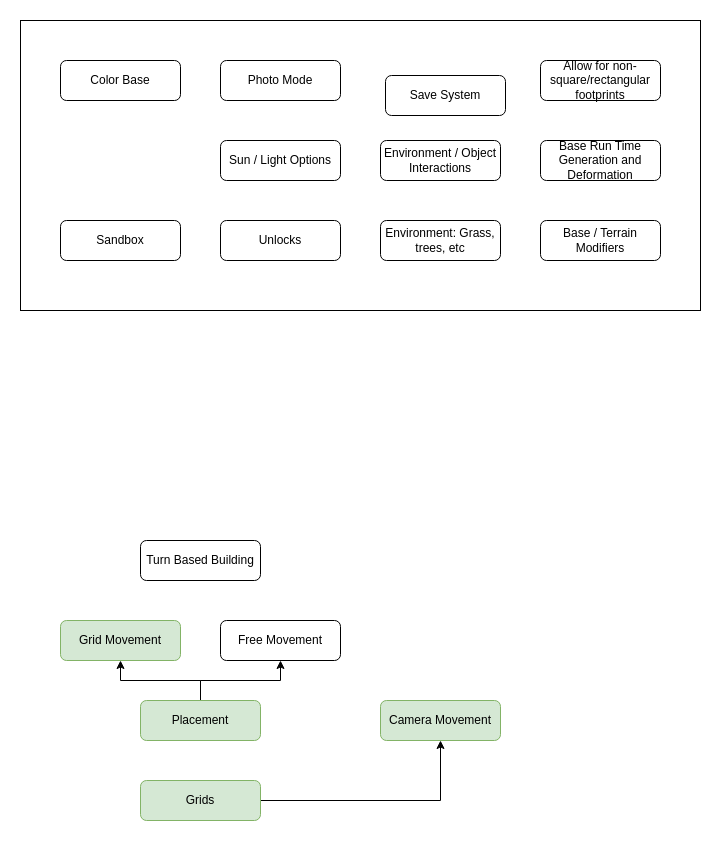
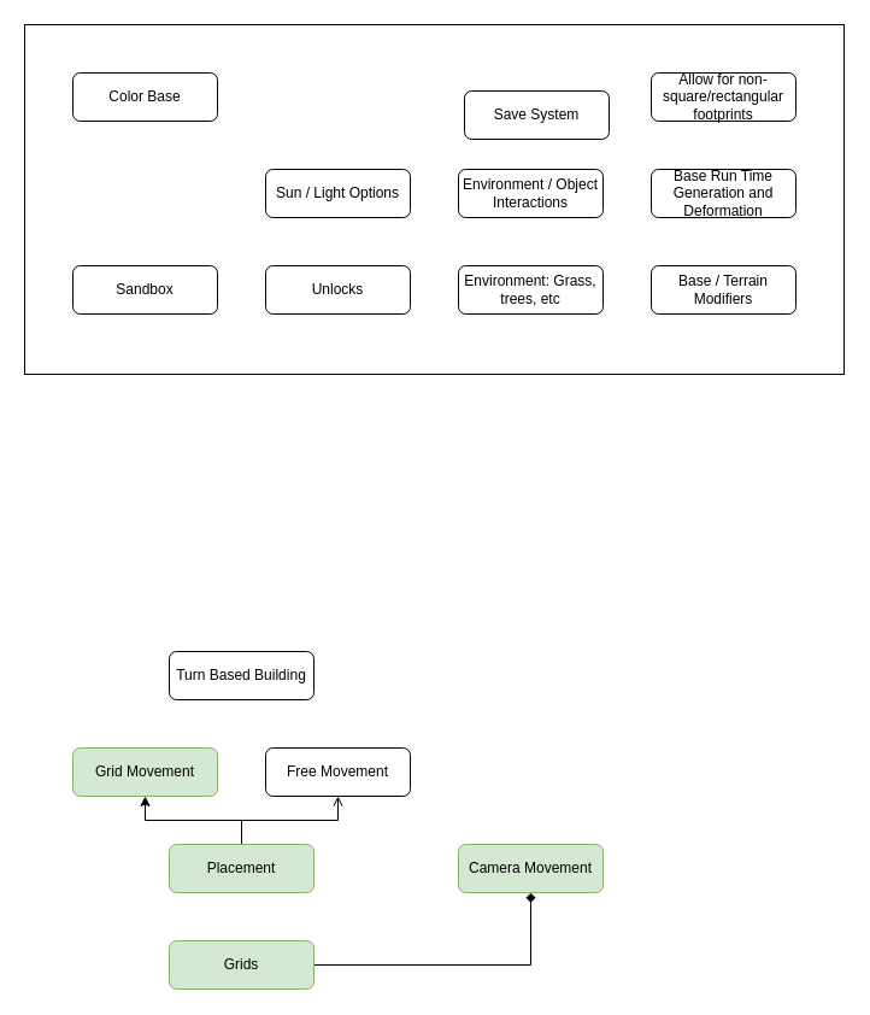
  <mxCell id="0" />
  <mxCell id="1" parent="0" />
  <mxCell id="2" value="" style="rounded=0;whiteSpace=wrap;html=1;fillColor=none;" parent="1" vertex="1"><mxGeometry x="20" y="20" width="680" height="290" as="geometry" /></mxCell>
- <mxCell id="3" style="edgeStyle=orthogonalEdgeStyle;rounded=0;orthogonalLoop=1;jettySize=auto;html=1;entryX=0.5;entryY=1;entryDx=0;entryDy=0;" parent="1" source="4" target="8" edge="1"><mxGeometry relative="1" as="geometry" /></mxCell>
+ <mxCell id="3" style="edgeStyle=orthogonalEdgeStyle;rounded=0;orthogonalLoop=1;jettySize=auto;html=1;entryX=0.5;entryY=1;entryDx=0;entryDy=0;endArrow=diamond;" parent="1" source="4" target="8" edge="1"><mxGeometry relative="1" as="geometry" /></mxCell>
  <mxCell id="4" value="Grids" style="rounded=1;whiteSpace=wrap;html=1;fillColor=#d5e8d4;strokeColor=#82b366;" parent="1" vertex="1"><mxGeometry x="140" y="780" width="120" height="40" as="geometry" /></mxCell>
- <mxCell id="5" style="edgeStyle=orthogonalEdgeStyle;rounded=0;orthogonalLoop=1;jettySize=auto;html=1;" parent="1" source="7" target="14" edge="1"><mxGeometry relative="1" as="geometry" /></mxCell>
+ <mxCell id="5" style="edgeStyle=orthogonalEdgeStyle;rounded=0;orthogonalLoop=1;jettySize=auto;html=1;endArrow=open;" parent="1" source="7" target="14" edge="1"><mxGeometry relative="1" as="geometry" /></mxCell>
  <mxCell id="6" style="edgeStyle=orthogonalEdgeStyle;rounded=0;orthogonalLoop=1;jettySize=auto;html=1;entryX=0.5;entryY=1;entryDx=0;entryDy=0;" parent="1" source="7" target="13" edge="1"><mxGeometry relative="1" as="geometry" /></mxCell>
  <mxCell id="7" value="Placement" style="rounded=1;whiteSpace=wrap;html=1;fillColor=#d5e8d4;strokeColor=#82b366;" parent="1" vertex="1"><mxGeometry x="140" y="700" width="120" height="40" as="geometry" /></mxCell>
  <mxCell id="8" value="Camera Movement" style="rounded=1;whiteSpace=wrap;html=1;fillColor=#d5e8d4;strokeColor=#82b366;" parent="1" vertex="1"><mxGeometry x="380" y="700" width="120" height="40" as="geometry" /></mxCell>
- <mxCell id="9" value="Photo Mode" style="rounded=1;whiteSpace=wrap;html=1;" parent="1" vertex="1"><mxGeometry x="220" y="60" width="120" height="40" as="geometry" /></mxCell>
  <mxCell id="10" value="Sandbox" style="rounded=1;whiteSpace=wrap;html=1;" parent="1" vertex="1"><mxGeometry x="60" y="220" width="120" height="40" as="geometry" /></mxCell>
  <mxCell id="11" value="Sun / Light Options" style="rounded=1;whiteSpace=wrap;html=1;" parent="1" vertex="1"><mxGeometry x="220" y="140" width="120" height="40" as="geometry" /></mxCell>
  <mxCell id="12" value="Color Base" style="rounded=1;whiteSpace=wrap;html=1;" parent="1" vertex="1"><mxGeometry x="60" y="60" width="120" height="40" as="geometry" /></mxCell>
  <mxCell id="13" value="Grid Movement" style="rounded=1;whiteSpace=wrap;html=1;fillColor=#d5e8d4;strokeColor=#82b366;" parent="1" vertex="1"><mxGeometry x="60" y="620" width="120" height="40" as="geometry" /></mxCell>
  <mxCell id="14" value="Free Movement" style="rounded=1;whiteSpace=wrap;html=1;" parent="1" vertex="1"><mxGeometry x="220" y="620" width="120" height="40" as="geometry" /></mxCell>
  <mxCell id="15" value="Unlocks" style="rounded=1;whiteSpace=wrap;html=1;" parent="1" vertex="1"><mxGeometry x="220" y="220" width="120" height="40" as="geometry" /></mxCell>
  <mxCell id="16" value="Save System" style="rounded=1;whiteSpace=wrap;html=1;" parent="1" vertex="1"><mxGeometry x="385" y="75" width="120" height="40" as="geometry" /></mxCell>
  <mxCell id="17" value="Environment / Object Interactions" style="rounded=1;whiteSpace=wrap;html=1;" parent="1" vertex="1"><mxGeometry x="380" y="140" width="120" height="40" as="geometry" /></mxCell>
  <mxCell id="18" value="Base / Terrain Modifiers" style="rounded=1;whiteSpace=wrap;html=1;" parent="1" vertex="1"><mxGeometry x="540" y="220" width="120" height="40" as="geometry" /></mxCell>
  <mxCell id="19" value="Base Run Time Generation and Deformation" style="rounded=1;whiteSpace=wrap;html=1;" parent="1" vertex="1"><mxGeometry x="540" y="140" width="120" height="40" as="geometry" /></mxCell>
  <mxCell id="20" value="Allow for non-square/rectangular footprints" style="rounded=1;whiteSpace=wrap;html=1;" parent="1" vertex="1"><mxGeometry x="540" y="60" width="120" height="40" as="geometry" /></mxCell>
  <mxCell id="21" value="Environment: Grass, trees, etc" style="rounded=1;whiteSpace=wrap;html=1;" parent="1" vertex="1"><mxGeometry x="380" y="220" width="120" height="40" as="geometry" /></mxCell>
  <mxCell id="22" value="Turn Based Building" style="rounded=1;whiteSpace=wrap;html=1;" vertex="1" parent="1"><mxGeometry x="140" y="540" width="120" height="40" as="geometry" /></mxCell>
